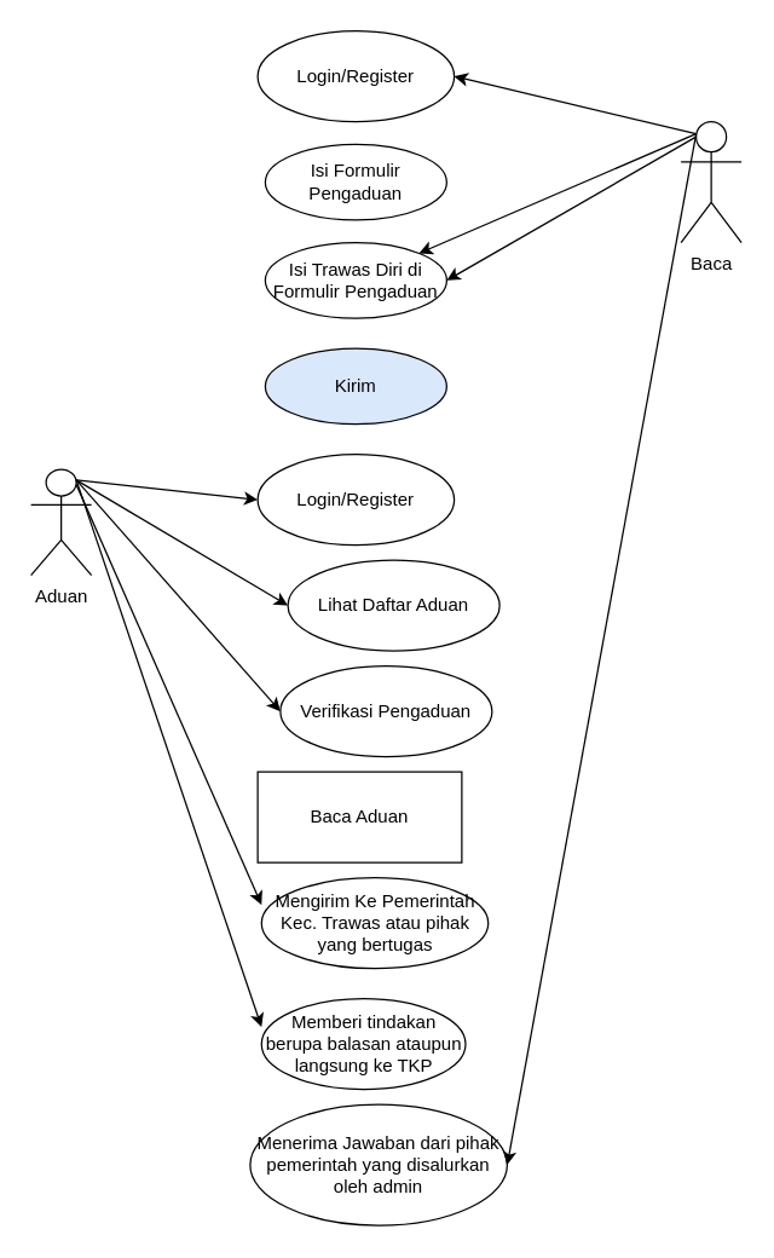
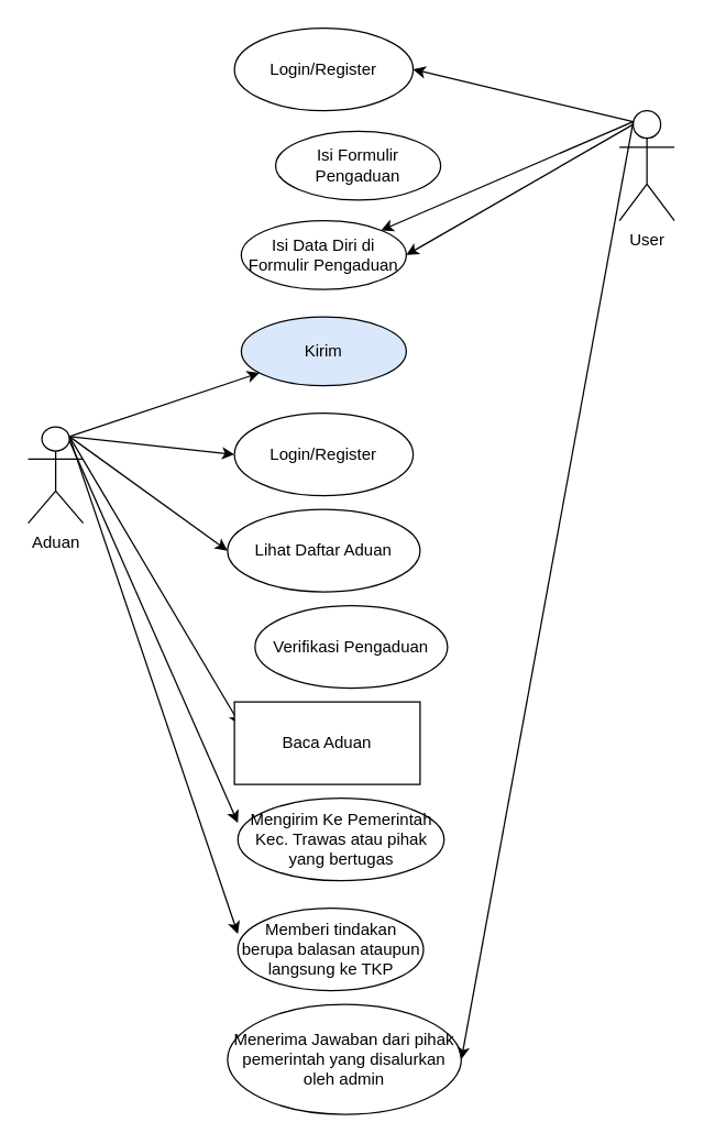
  <mxCell id="0" />
  <mxCell id="1" parent="0" />
- <mxCell id="2" value="Baca" style="shape=umlActor;verticalLabelPosition=bottom;verticalAlign=top;html=1;outlineConnect=0;" vertex="1" parent="1"><mxGeometry x="450" y="80" width="40" height="80" as="geometry" /></mxCell>
+ <mxCell id="2" value="User" style="shape=umlActor;verticalLabelPosition=bottom;verticalAlign=top;html=1;outlineConnect=0;" vertex="1" parent="1"><mxGeometry x="450" y="80" width="40" height="80" as="geometry" /></mxCell>
  <mxCell id="3" value="Aduan" style="shape=umlActor;verticalLabelPosition=bottom;verticalAlign=top;html=1;outlineConnect=0;" vertex="1" parent="1"><mxGeometry x="20" y="310" width="40" height="70" as="geometry" /></mxCell>
  <mxCell id="4" value="" style="endArrow=classic;html=1;rounded=0;exitX=0.25;exitY=0.1;exitDx=0;exitDy=0;exitPerimeter=0;entryX=1;entryY=0.5;entryDx=0;entryDy=0;" edge="1" parent="1" source="2" target="5"><mxGeometry width="50" height="50" relative="1" as="geometry"><mxPoint x="390" y="110" as="sourcePoint" /><mxPoint x="280" y="50" as="targetPoint" /></mxGeometry></mxCell>
  <mxCell id="5" value="Login/Register" style="ellipse;whiteSpace=wrap;html=1;" vertex="1" parent="1"><mxGeometry x="170" y="20" width="130" height="60" as="geometry" /></mxCell>
  <mxCell id="6" value="" style="endArrow=classic;html=1;rounded=0;exitX=0.25;exitY=0.1;exitDx=0;exitDy=0;exitPerimeter=0;" edge="1" parent="1" source="2" target="15"><mxGeometry width="50" height="50" relative="1" as="geometry"><mxPoint x="400" y="110" as="sourcePoint" /><mxPoint x="270" y="120" as="targetPoint" /></mxGeometry></mxCell>
- <mxCell id="7" value="Isi Formulir Pengaduan" style="ellipse;whiteSpace=wrap;html=1;" vertex="1" parent="1"><mxGeometry x="175" y="95" width="120" height="50" as="geometry" /></mxCell>
+ <mxCell id="7" value="Isi Formulir Pengaduan" style="ellipse;whiteSpace=wrap;html=1;" vertex="1" parent="1"><mxGeometry x="200" y="95" width="120" height="50" as="geometry" /></mxCell>
  <mxCell id="8" value="" style="endArrow=classic;html=1;rounded=0;" edge="1" parent="1" source="15"><mxGeometry width="50" height="50" relative="1" as="geometry"><mxPoint x="460" y="90" as="sourcePoint" /><mxPoint x="270" y="180" as="targetPoint" /></mxGeometry></mxCell>
  <mxCell id="9" value="Kirim" style="ellipse;whiteSpace=wrap;html=1;fillColor=#dae8fc;" vertex="1" parent="1"><mxGeometry x="175" y="230" width="120" height="50" as="geometry" /></mxCell>
  <mxCell id="10" value="Login/Register" style="ellipse;whiteSpace=wrap;html=1;" vertex="1" parent="1"><mxGeometry x="170" y="300" width="130" height="60" as="geometry" /></mxCell>
  <mxCell id="11" value="" style="endArrow=classic;html=1;rounded=0;exitX=0.75;exitY=0.1;exitDx=0;exitDy=0;exitPerimeter=0;entryX=0;entryY=0.5;entryDx=0;entryDy=0;" edge="1" parent="1" source="3" target="10"><mxGeometry width="50" height="50" relative="1" as="geometry"><mxPoint x="-50" y="230" as="sourcePoint" /><mxPoint x="130" y="260" as="targetPoint" /></mxGeometry></mxCell>
  <mxCell id="12" value="" style="endArrow=classic;html=1;rounded=0;entryX=0;entryY=0.5;entryDx=0;entryDy=0;exitX=0.75;exitY=0.1;exitDx=0;exitDy=0;exitPerimeter=0;" edge="1" parent="1" source="3" target="13"><mxGeometry width="50" height="50" relative="1" as="geometry"><mxPoint x="30" y="-50" as="sourcePoint" /><mxPoint x="140" y="430" as="targetPoint" /></mxGeometry></mxCell>
- <mxCell id="13" value="Lihat Daftar Aduan" style="ellipse;whiteSpace=wrap;html=1;" vertex="1" parent="1"><mxGeometry x="190" y="370" width="140" height="60" as="geometry" /></mxCell>
+ <mxCell id="13" value="Lihat Daftar Aduan" style="ellipse;whiteSpace=wrap;html=1;" vertex="1" parent="1"><mxGeometry x="165" y="370" width="140" height="60" as="geometry" /></mxCell>
  <mxCell id="14" value="" style="endArrow=classic;html=1;rounded=0;entryX=1;entryY=0.5;entryDx=0;entryDy=0;" edge="1" parent="1" target="15"><mxGeometry width="50" height="50" relative="1" as="geometry"><mxPoint x="460" y="90" as="sourcePoint" /><mxPoint x="290" y="185" as="targetPoint" /></mxGeometry></mxCell>
- <mxCell id="15" value="Isi Trawas Diri di Formulir Pengaduan" style="ellipse;whiteSpace=wrap;html=1;" vertex="1" parent="1"><mxGeometry x="175" y="160" width="120" height="50" as="geometry" /></mxCell>
- <mxCell id="16" value="" style="endArrow=classic;html=1;rounded=0;exitX=0.75;exitY=0.1;exitDx=0;exitDy=0;exitPerimeter=0;entryX=0;entryY=0.5;entryDx=0;entryDy=0;" edge="1" parent="1" source="3" target="17"><mxGeometry width="50" height="50" relative="1" as="geometry"><mxPoint x="200" y="520" as="sourcePoint" /><mxPoint x="170" y="470" as="targetPoint" /></mxGeometry></mxCell>
+ <mxCell id="15" value="Isi Data Diri di Formulir Pengaduan" style="ellipse;whiteSpace=wrap;html=1;" vertex="1" parent="1"><mxGeometry x="175" y="160" width="120" height="50" as="geometry" /></mxCell>
+ <mxCell id="16" value="" style="endArrow=classic;html=1;rounded=0;exitX=0.75;exitY=0.1;exitDx=0;exitDy=0;exitPerimeter=0;" edge="1" parent="1" source="3" target="9"><mxGeometry width="50" height="50" relative="1" as="geometry"><mxPoint x="200" y="520" as="sourcePoint" /><mxPoint x="170" y="470" as="targetPoint" /></mxGeometry></mxCell>
  <mxCell id="17" value="Verifikasi Pengaduan" style="ellipse;whiteSpace=wrap;html=1;" vertex="1" parent="1"><mxGeometry x="185" y="440" width="140" height="60" as="geometry" /></mxCell>
+ <mxCell id="18" value="" style="endArrow=classic;html=1;rounded=0;exitX=0.75;exitY=0.1;exitDx=0;exitDy=0;exitPerimeter=0;entryX=0.033;entryY=0.283;entryDx=0;entryDy=0;entryPerimeter=0;" edge="1" parent="1" source="3" target="19"><mxGeometry width="50" height="50" relative="1" as="geometry"><mxPoint x="350" y="350" as="sourcePoint" /><mxPoint x="170" y="530" as="targetPoint" /><Array as="points" /></mxGeometry></mxCell>
  <mxCell id="19" value="Baca Aduan" style="whiteSpace=wrap;html=1;rounded=0;" vertex="1" parent="1"><mxGeometry x="170" y="510" width="135" height="60" as="geometry" /></mxCell>
  <mxCell id="20" value="" style="endArrow=classic;html=1;rounded=0;exitX=0.75;exitY=0.1;exitDx=0;exitDy=0;exitPerimeter=0;entryX=0;entryY=0.313;entryDx=0;entryDy=0;entryPerimeter=0;" edge="1" parent="1" source="3" target="21"><mxGeometry width="50" height="50" relative="1" as="geometry"><mxPoint x="80" y="680" as="sourcePoint" /><mxPoint x="170" y="610" as="targetPoint" /></mxGeometry></mxCell>
  <mxCell id="21" value="Memberi tindakan berupa balasan ataupun langsung ke TKP" style="ellipse;whiteSpace=wrap;html=1;" vertex="1" parent="1"><mxGeometry x="172.5" y="660" width="135" height="60" as="geometry" /></mxCell>
  <mxCell id="22" value="Menerima Jawaban dari pihak pemerintah yang disalurkan oleh admin" style="ellipse;whiteSpace=wrap;html=1;" vertex="1" parent="1"><mxGeometry x="165" y="730" width="170" height="80" as="geometry" /></mxCell>
  <mxCell id="23" value="" style="endArrow=classic;html=1;rounded=0;exitX=0.25;exitY=0.1;exitDx=0;exitDy=0;exitPerimeter=0;entryX=1;entryY=0.5;entryDx=0;entryDy=0;" edge="1" parent="1" source="2" target="22"><mxGeometry width="50" height="50" relative="1" as="geometry"><mxPoint x="450" y="100" as="sourcePoint" /><mxPoint x="620" y="470" as="targetPoint" /></mxGeometry></mxCell>
  <mxCell id="24" value="" style="endArrow=classic;html=1;rounded=0;entryX=0;entryY=0.3;entryDx=0;entryDy=0;entryPerimeter=0;" edge="1" parent="1" target="25"><mxGeometry width="50" height="50" relative="1" as="geometry"><mxPoint x="50" y="320" as="sourcePoint" /><mxPoint x="180" y="620" as="targetPoint" /></mxGeometry></mxCell>
  <mxCell id="25" value="Mengirim Ke Pemerintah Kec. Trawas atau pihak yang bertugas" style="ellipse;whiteSpace=wrap;html=1;" vertex="1" parent="1"><mxGeometry x="172.5" y="580" width="150" height="60" as="geometry" /></mxCell>
